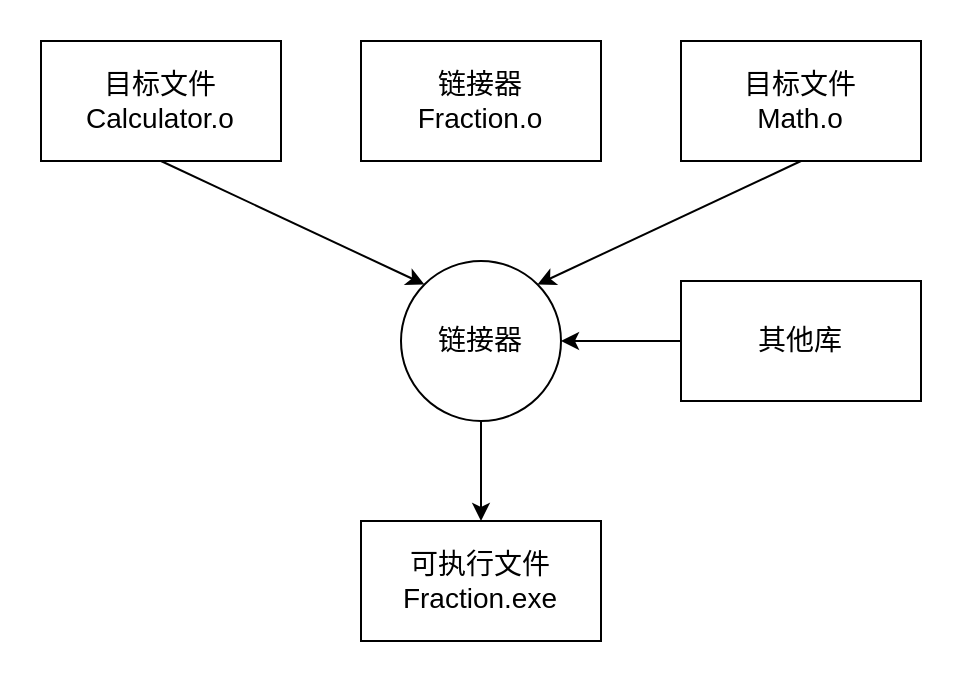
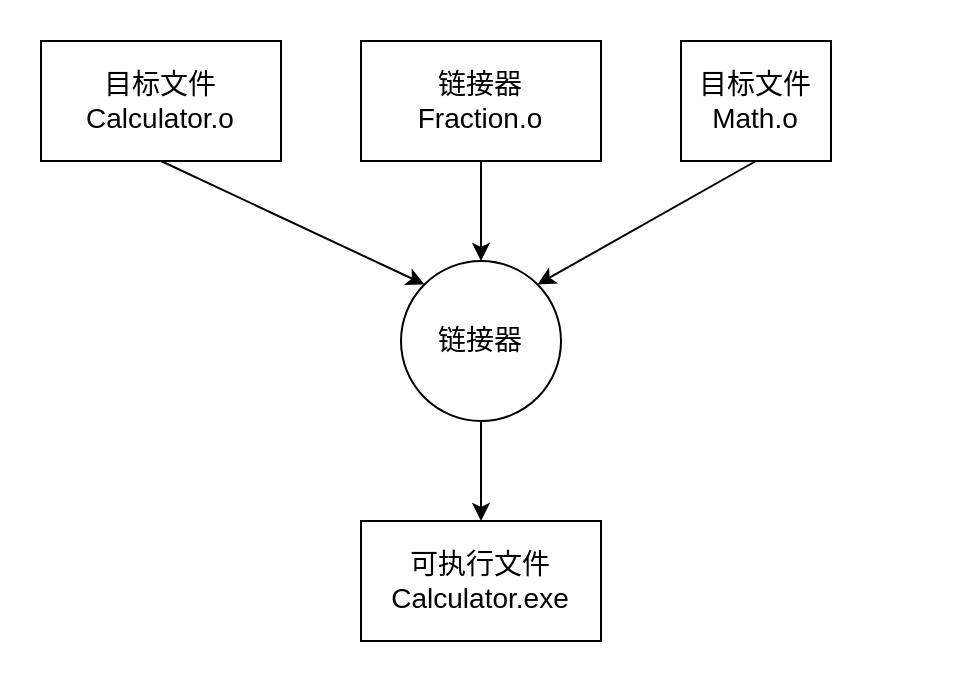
  <mxCell id="0" />
  <mxCell id="1" parent="0" />
  <mxCell id="2" style="rounded=0;orthogonalLoop=1;jettySize=auto;html=1;exitX=0.5;exitY=1;exitDx=0;exitDy=0;entryX=0;entryY=0;entryDx=0;entryDy=0;" edge="1" parent="1" source="3" target="11"><mxGeometry relative="1" as="geometry" /></mxCell>
  <mxCell id="3" value="目标文件&lt;br&gt;Calculator.o" style="rounded=0;whiteSpace=wrap;html=1;fontSize=14;fillColor=none;" vertex="1" parent="1"><mxGeometry x="20" y="20" width="120" height="60" as="geometry" /></mxCell>
+ <mxCell id="4" style="edgeStyle=orthogonalEdgeStyle;rounded=0;orthogonalLoop=1;jettySize=auto;html=1;exitX=0.5;exitY=1;exitDx=0;exitDy=0;entryX=0.5;entryY=0;entryDx=0;entryDy=0;" edge="1" parent="1" source="5" target="11"><mxGeometry relative="1" as="geometry" /></mxCell>
  <mxCell id="5" value="链接器&lt;br&gt;Fraction.o" style="rounded=0;whiteSpace=wrap;html=1;fontSize=14;fillColor=none;" vertex="1" parent="1"><mxGeometry x="180" y="20" width="120" height="60" as="geometry" /></mxCell>
  <mxCell id="6" style="rounded=0;orthogonalLoop=1;jettySize=auto;html=1;exitX=0.5;exitY=1;exitDx=0;exitDy=0;entryX=1;entryY=0;entryDx=0;entryDy=0;" edge="1" parent="1" source="7" target="11"><mxGeometry relative="1" as="geometry" /></mxCell>
- <mxCell id="7" value="目标文件&lt;br&gt;Math.o" style="rounded=0;whiteSpace=wrap;html=1;fontSize=14;fillColor=none;" vertex="1" parent="1"><mxGeometry x="340" y="20" width="120" height="60" as="geometry" /></mxCell>
- <mxCell id="8" style="edgeStyle=orthogonalEdgeStyle;rounded=0;orthogonalLoop=1;jettySize=auto;html=1;exitX=0;exitY=0.5;exitDx=0;exitDy=0;entryX=1;entryY=0.5;entryDx=0;entryDy=0;" edge="1" parent="1" source="9" target="11"><mxGeometry relative="1" as="geometry" /></mxCell>
- <mxCell id="9" value="其他库" style="rounded=0;whiteSpace=wrap;html=1;fontSize=14;fillColor=none;" vertex="1" parent="1"><mxGeometry x="340" y="140" width="120" height="60" as="geometry" /></mxCell>
+ <mxCell id="7" value="目标文件&lt;br&gt;Math.o" style="rounded=0;whiteSpace=wrap;html=1;fontSize=14;fillColor=none;" vertex="1" parent="1"><mxGeometry x="340" y="20" width="75" height="60" as="geometry" /></mxCell>
  <mxCell id="10" style="edgeStyle=orthogonalEdgeStyle;rounded=0;orthogonalLoop=1;jettySize=auto;html=1;exitX=0.5;exitY=1;exitDx=0;exitDy=0;entryX=0.5;entryY=0;entryDx=0;entryDy=0;" edge="1" parent="1" source="11" target="12"><mxGeometry relative="1" as="geometry" /></mxCell>
  <mxCell id="11" value="&lt;font style=&quot;font-size: 14px;&quot;&gt;链接器&lt;/font&gt;" style="ellipse;whiteSpace=wrap;html=1;aspect=fixed;fillColor=none;" vertex="1" parent="1"><mxGeometry x="200" y="130" width="80" height="80" as="geometry" /></mxCell>
- <mxCell id="12" value="可执行文件&lt;br&gt;Fraction.exe" style="rounded=0;whiteSpace=wrap;html=1;fontSize=14;fillColor=none;" vertex="1" parent="1"><mxGeometry x="180" y="260" width="120" height="60" as="geometry" /></mxCell>
+ <mxCell id="12" value="可执行文件&lt;br&gt;Calculator.exe" style="rounded=0;whiteSpace=wrap;html=1;fontSize=14;fillColor=none;" vertex="1" parent="1"><mxGeometry x="180" y="260" width="120" height="60" as="geometry" /></mxCell>
